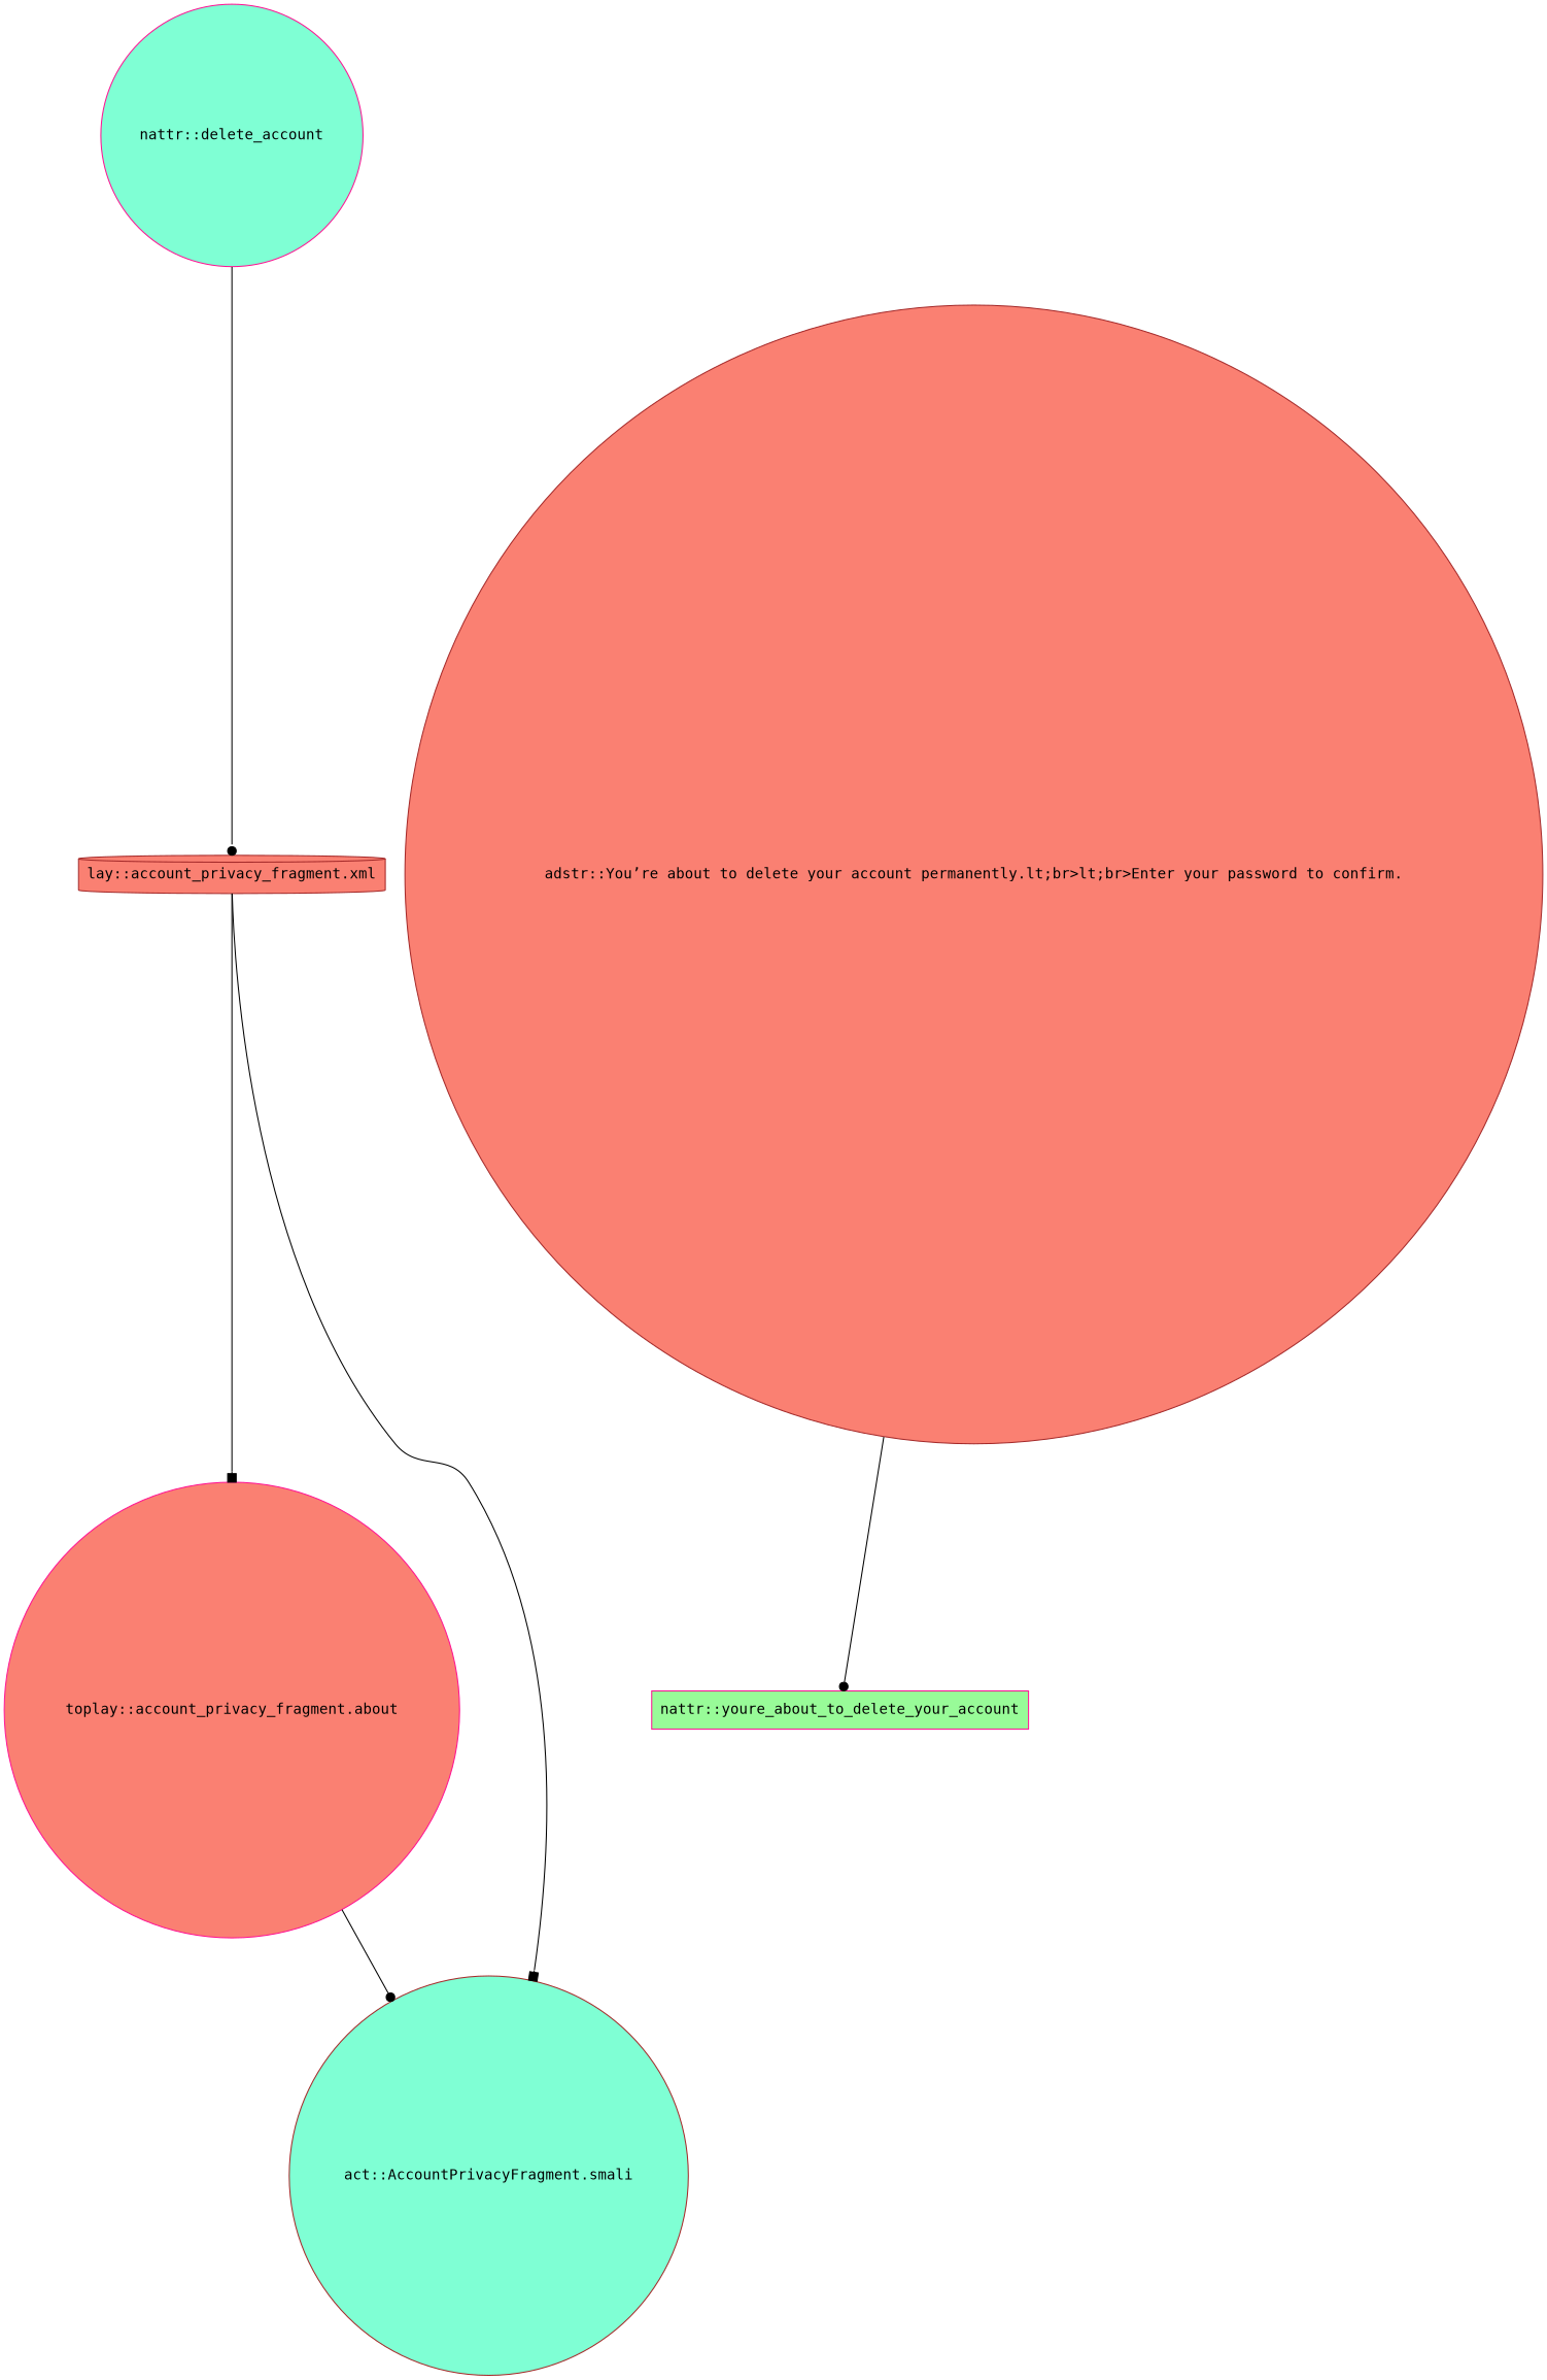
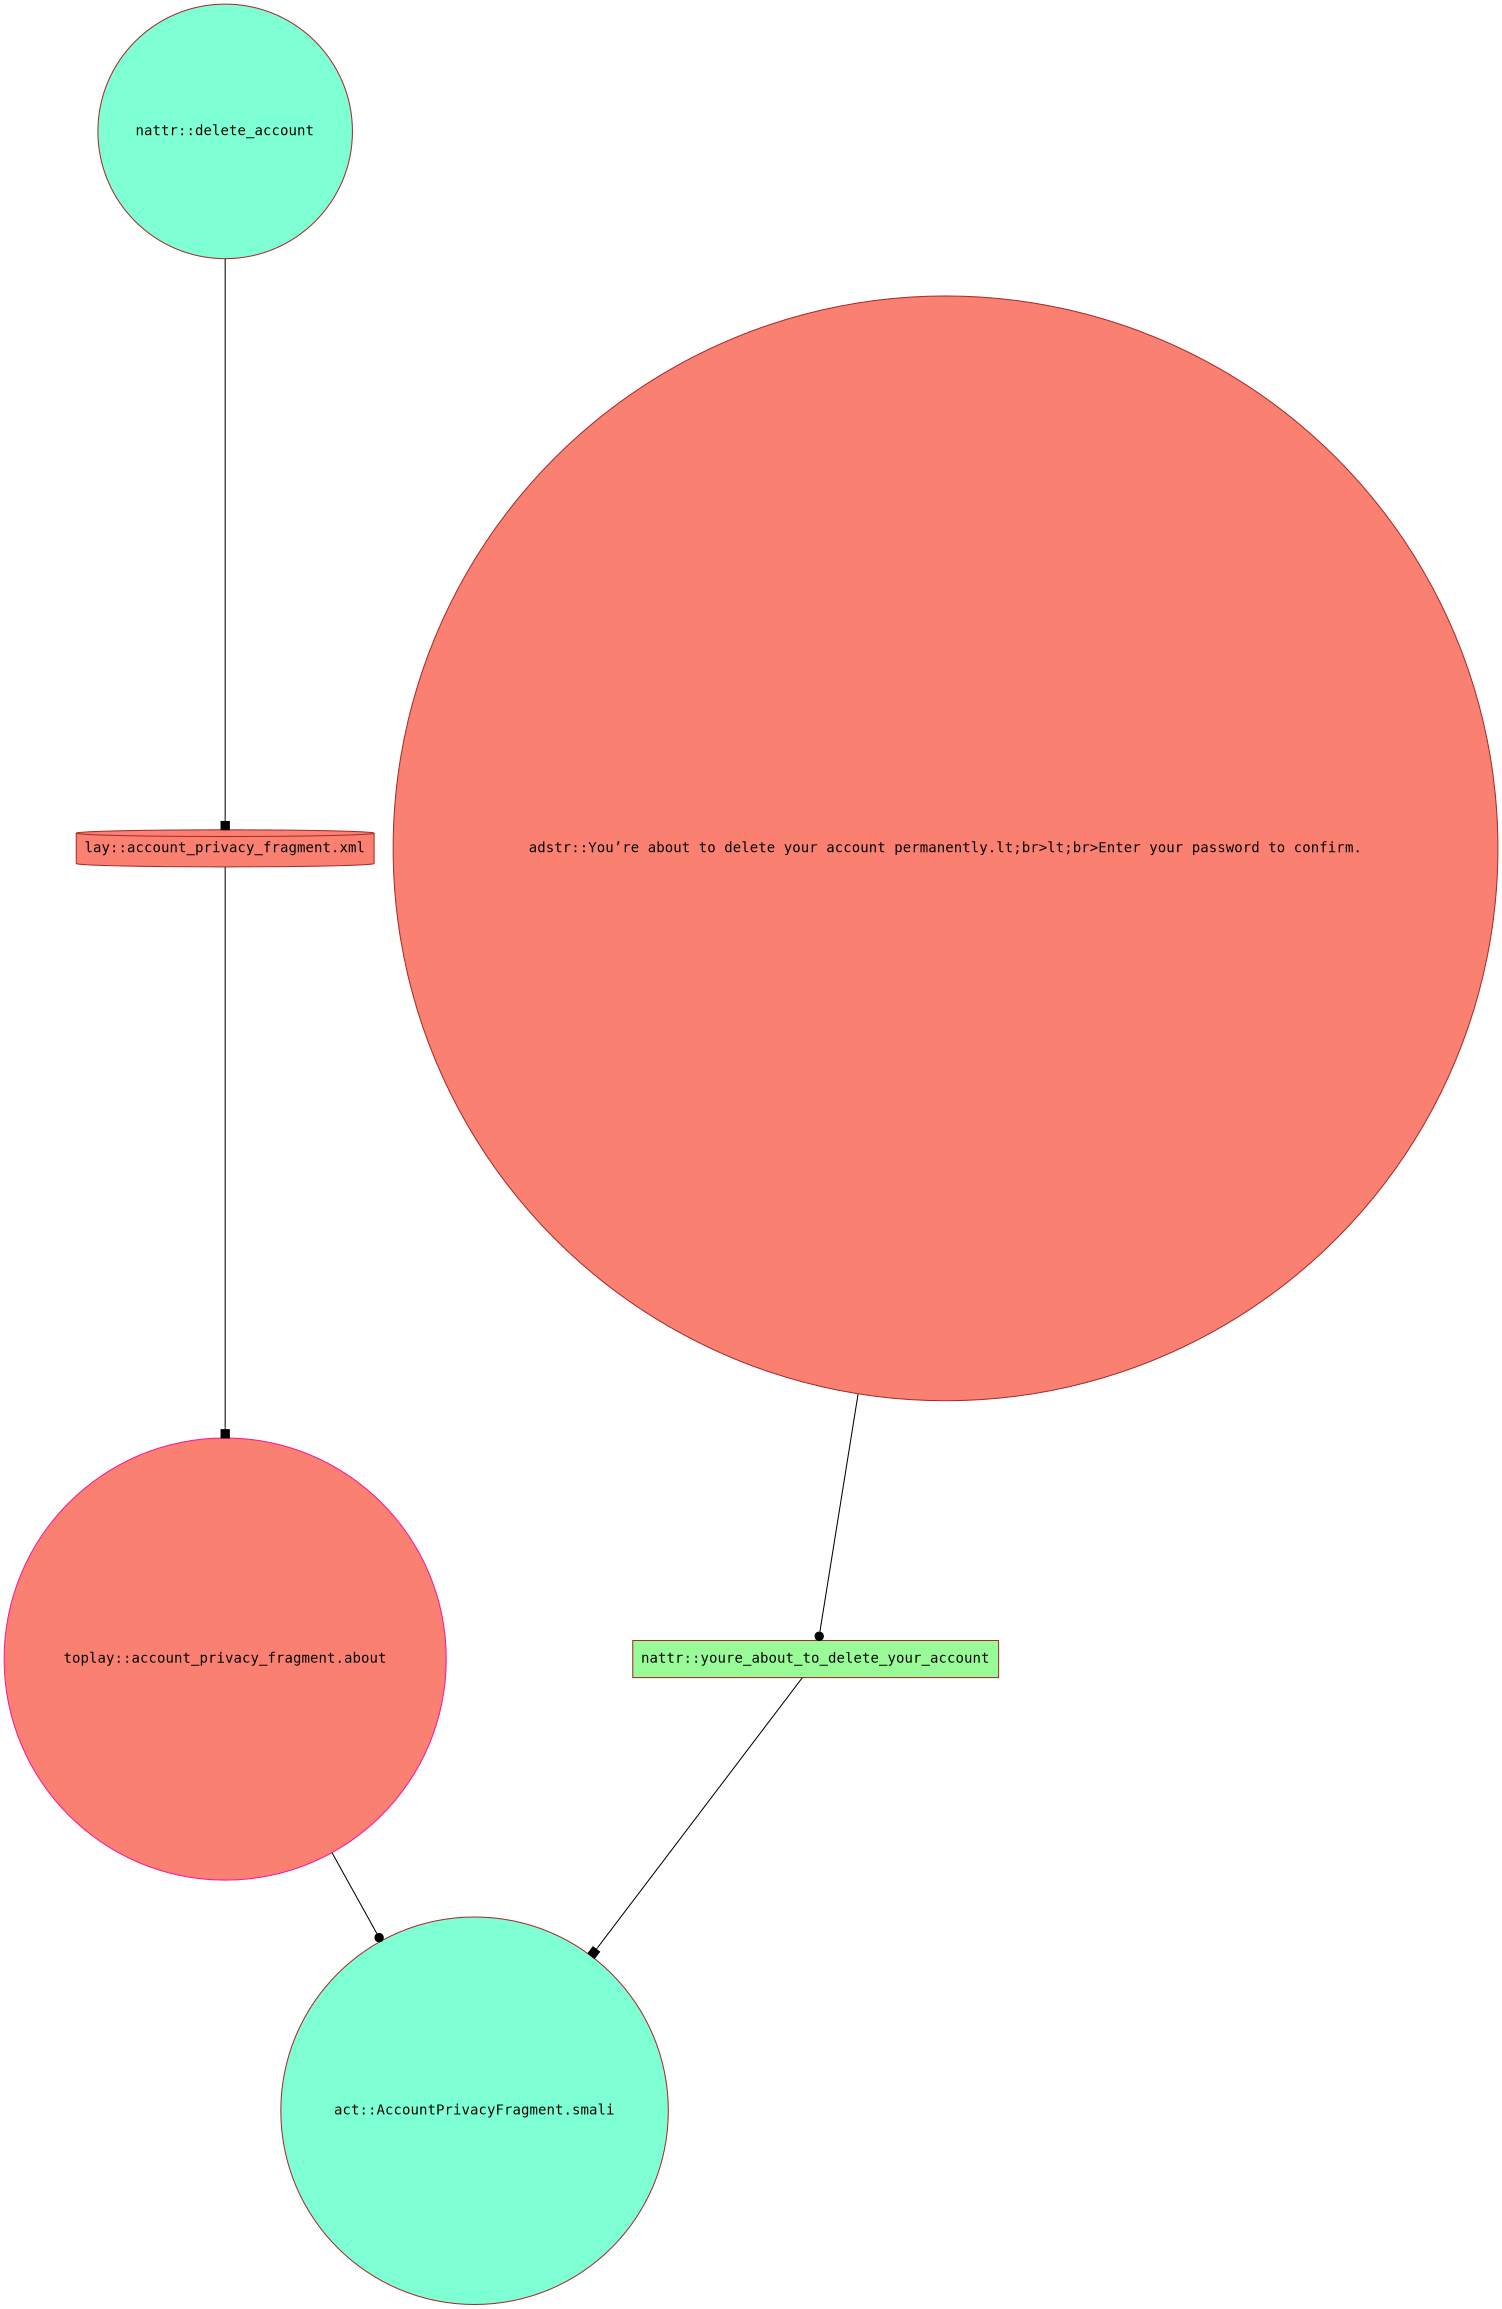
  digraph {
    fontname="DejaVu Sans Mono"
    node [color=brown fillcolor=salmon fontname="DejaVu Sans Mono" shape=circle style=filled]
    edge [arrowhead=box fontname="DejaVu Sans Mono"]
-   "nattr::delete_account" [color=deeppink fillcolor=aquamarine]
+   "nattr::delete_account" [fillcolor=aquamarine]
    "lay::account_privacy_fragment.xml" [shape=cylinder]
    n3 [color=deeppink label="toplay::account_privacy_fragment.about"]
-   "nattr::youre_about_to_delete_your_account" [color=deeppink fillcolor=palegreen shape=box]
+   "nattr::youre_about_to_delete_your_account" [fillcolor=palegreen shape=box]
    "adstr::You’re about to delete your account permanently.lt;br>lt;br>Enter your password to confirm."
    "act::AccountPrivacyFragment.smali" [fillcolor=aquamarine]
-   "nattr::delete_account" -> "lay::account_privacy_fragment.xml" [arrowhead=dot]
+   "nattr::delete_account" -> "lay::account_privacy_fragment.xml"
    "lay::account_privacy_fragment.xml" -> n3
    n3 -> "act::AccountPrivacyFragment.smali" [arrowhead=dot]
-   "lay::account_privacy_fragment.xml" -> "act::AccountPrivacyFragment.smali"
+   "nattr::youre_about_to_delete_your_account" -> "act::AccountPrivacyFragment.smali"
    "adstr::You’re about to delete your account permanently.lt;br>lt;br>Enter your password to confirm." -> "nattr::youre_about_to_delete_your_account" [arrowhead=dot]
  }
